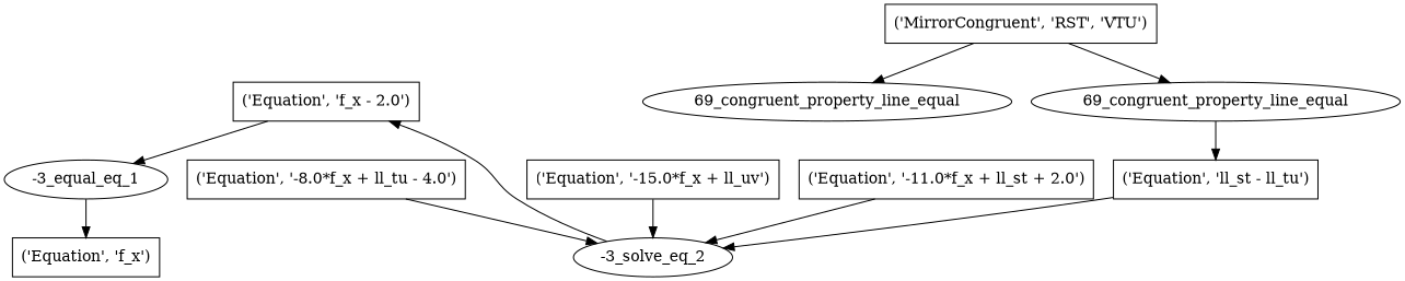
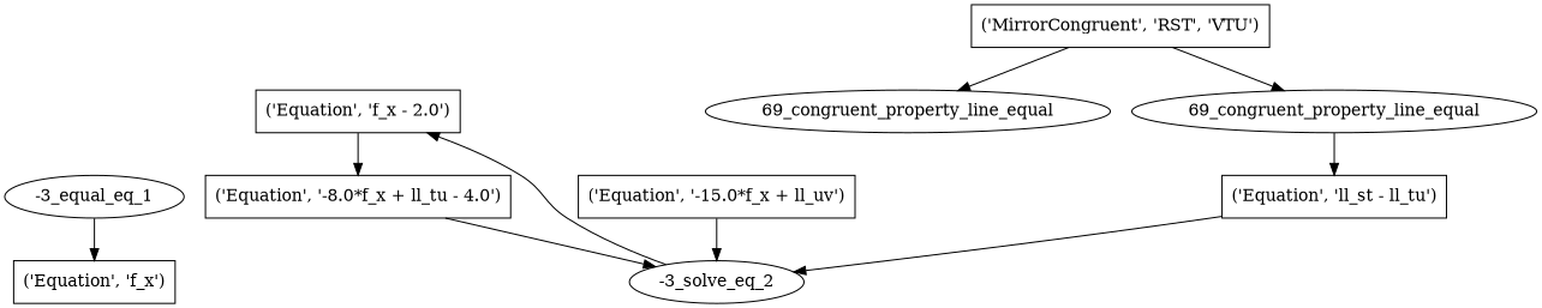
  digraph {
    node [shape=box]
    n1 [label="('Equation', 'f_x')"]
    n2 [label="-3_equal_eq_1" shape=""]
    n3 [label="('Equation', 'f_x - 2.0')"]
    n4 [label="-3_solve_eq_2" shape=""]
    n5 [label="('Equation', '-15.0*f_x + ll_uv')"]
-   n6 [label="('Equation', '-11.0*f_x + ll_st + 2.0')"]
    n7 [label="('Equation', '-8.0*f_x + ll_tu - 4.0')"]
    n8 [label="('Equation', 'll_st - ll_tu')"]
    n9 [label="69_congruent_property_line_equal" shape=""]
    n10 [label="('MirrorCongruent', 'RST', 'VTU')"]
    n11 [label="69_congruent_property_line_equal" shape=""]
    n2 -> n1
-   n3 -> n2
+   n3 -> n7
    n4 -> n3
    n5 -> n4
-   n6 -> n4
    n7 -> n4
    n8 -> n4
    n10 -> n9
    n10 -> n11
    n11 -> n8
  }
